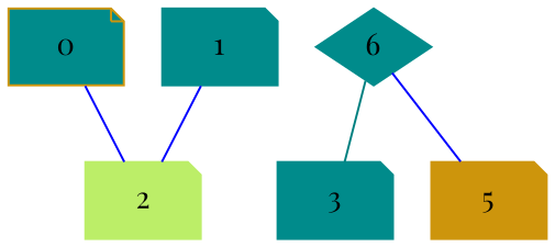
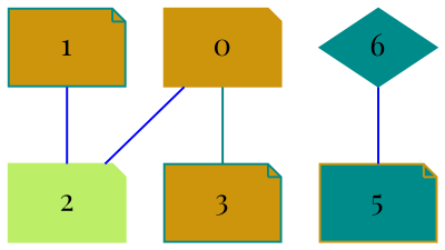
  graph {
    fontname="Playfair Display"
    node [color=cyan4 fontname="Playfair Display" shape=note style=filled]
    edge [color=blue fontname="Playfair Display"]
-   0 [color=darkgoldenrod3 fillcolor=cyan4]
+   0 [color=darkgoldenrod3]
    2 [color=darkolivegreen2]
-   3
-   1
+   3 [fillcolor=darkgoldenrod3]
+   1 [fillcolor=darkgoldenrod3]
    n5 [label=6 shape=diamond]
-   5 [color=darkgoldenrod3]
+   5 [color=darkgoldenrod3 fillcolor=cyan4]
    0 -- 2
-   n5 -- 3 [color=teal]
+   0 -- 3 [color=teal]
    1 -- 2
    n5 -- 5
  }
